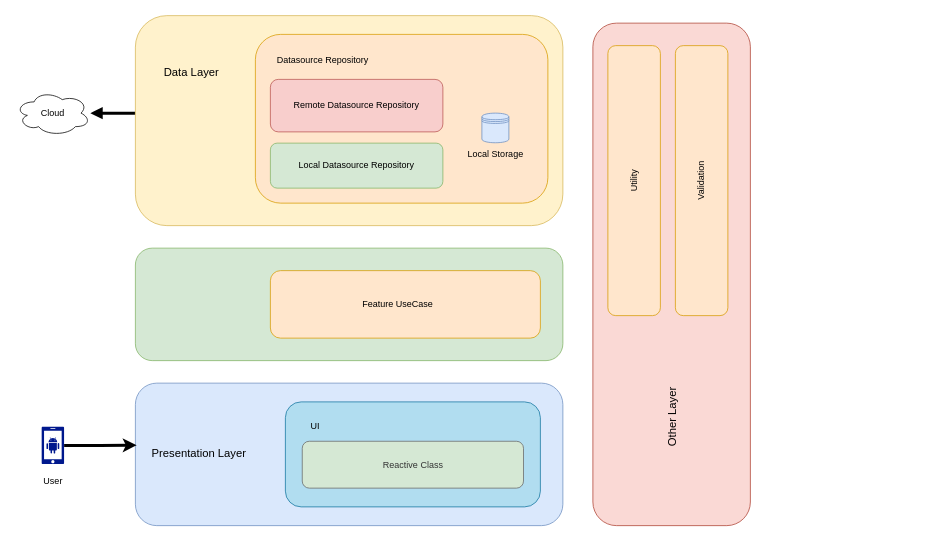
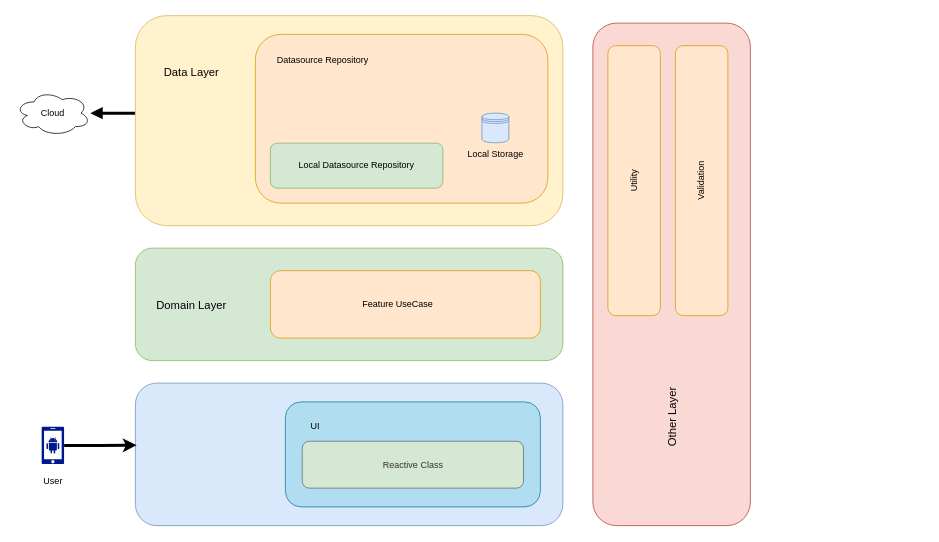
  <mxCell id="0" />
  <mxCell id="1" parent="0" />
  <mxCell id="2" style="edgeStyle=orthogonalEdgeStyle;rounded=0;orthogonalLoop=1;jettySize=auto;html=1;strokeWidth=4;startArrow=block;startFill=1;endArrow=none;endFill=0;" parent="1" source="3" edge="1"><mxGeometry relative="1" as="geometry"><mxPoint x="180" y="150" as="targetPoint" /></mxGeometry></mxCell>
  <mxCell id="3" value="Cloud" style="ellipse;shape=cloud;whiteSpace=wrap;html=1;align=center;" parent="1" vertex="1"><mxGeometry x="20" y="120" width="100" height="60" as="geometry" /></mxCell>
  <mxCell id="4" value="" style="group" parent="1" vertex="1" connectable="0"><mxGeometry x="180" y="20" width="570" height="280" as="geometry" /></mxCell>
  <mxCell id="5" value="" style="group" parent="4" vertex="1" connectable="0"><mxGeometry width="570" height="280" as="geometry" /></mxCell>
  <mxCell id="6" value="" style="rounded=1;whiteSpace=wrap;html=1;fillColor=#fff2cc;strokeColor=#d6b656;" parent="5" vertex="1"><mxGeometry width="570" height="280" as="geometry" /></mxCell>
  <mxCell id="7" value="" style="rounded=1;whiteSpace=wrap;html=1;fillColor=#ffe6cc;strokeColor=#d79b00;" parent="5" vertex="1"><mxGeometry x="160" y="25" width="390" height="225" as="geometry" /></mxCell>
  <mxCell id="8" value="&lt;font style=&quot;font-size: 15px;&quot;&gt;Data Layer&lt;/font&gt;" style="text;html=1;align=center;verticalAlign=middle;whiteSpace=wrap;rounded=0;" parent="5" vertex="1"><mxGeometry x="20" y="60" width="110" height="30" as="geometry" /></mxCell>
- <mxCell id="9" value="Remote Datasource Repository" style="rounded=1;whiteSpace=wrap;html=1;fillColor=#f8cecc;strokeColor=#b85450;" parent="5" vertex="1"><mxGeometry x="180" y="85" width="230" height="70" as="geometry" /></mxCell>
  <mxCell id="10" value="Local Datasource Repository" style="rounded=1;whiteSpace=wrap;html=1;fillColor=#d5e8d4;strokeColor=#82b366;" parent="5" vertex="1"><mxGeometry x="180" y="170" width="230" height="60" as="geometry" /></mxCell>
  <mxCell id="11" value="Datasource Repository" style="text;html=1;align=center;verticalAlign=middle;whiteSpace=wrap;rounded=0;" parent="5" vertex="1"><mxGeometry x="180" y="45" width="140" height="30" as="geometry" /></mxCell>
  <mxCell id="12" value="" style="group" parent="5" vertex="1" connectable="0"><mxGeometry x="430" y="130" width="100" height="69.5" as="geometry" /></mxCell>
  <mxCell id="13" value="" style="shape=datastore;whiteSpace=wrap;html=1;fillColor=#dae8fc;strokeColor=#6c8ebf;" parent="12" vertex="1"><mxGeometry x="32" width="36" height="39.5" as="geometry" /></mxCell>
  <mxCell id="14" value="Local Storage" style="text;html=1;align=center;verticalAlign=middle;resizable=0;points=[];autosize=1;strokeColor=none;fillColor=none;" parent="12" vertex="1"><mxGeometry y="39.5" width="100" height="30" as="geometry" /></mxCell>
  <mxCell id="15" value="" style="rounded=1;whiteSpace=wrap;html=1;fillColor=#d5e8d4;strokeColor=#82b366;" parent="1" vertex="1"><mxGeometry x="180" y="330" width="570" height="150" as="geometry" /></mxCell>
  <mxCell id="16" value="" style="rounded=1;whiteSpace=wrap;html=1;fillColor=#ffe6cc;strokeColor=#d79b00;" parent="1" vertex="1"><mxGeometry x="360" y="360" width="360" height="90" as="geometry" /></mxCell>
+ <mxCell id="17" value="&lt;font style=&quot;font-size: 15px;&quot;&gt;Domain Layer&lt;/font&gt;" style="text;html=1;align=center;verticalAlign=middle;whiteSpace=wrap;rounded=0;" parent="1" vertex="1"><mxGeometry x="200" y="390" width="110" height="30" as="geometry" /></mxCell>
  <mxCell id="18" value="Feature UseCase" style="text;html=1;align=center;verticalAlign=middle;whiteSpace=wrap;rounded=0;" parent="1" vertex="1"><mxGeometry x="460" y="390" width="140" height="30" as="geometry" /></mxCell>
  <mxCell id="19" value="" style="group" parent="1" vertex="1" connectable="0"><mxGeometry x="180" y="510" width="570" height="190" as="geometry" /></mxCell>
  <mxCell id="20" value="" style="rounded=1;whiteSpace=wrap;html=1;fillColor=#dae8fc;strokeColor=#6c8ebf;" parent="19" vertex="1"><mxGeometry width="570" height="190" as="geometry" /></mxCell>
  <mxCell id="21" value="" style="rounded=1;whiteSpace=wrap;html=1;fillColor=#b1ddf0;strokeColor=#10739e;" parent="19" vertex="1"><mxGeometry x="200" y="25" width="340" height="140" as="geometry" /></mxCell>
- <mxCell id="22" value="&lt;font style=&quot;font-size: 15px;&quot;&gt;Presentation Layer&lt;/font&gt;" style="text;html=1;align=center;verticalAlign=middle;whiteSpace=wrap;rounded=0;" parent="19" vertex="1"><mxGeometry x="20" y="77.5" width="130" height="30" as="geometry" /></mxCell>
  <mxCell id="23" value="UI" style="text;html=1;align=center;verticalAlign=middle;whiteSpace=wrap;rounded=0;fillColor=none;" parent="19" vertex="1"><mxGeometry x="200" y="45" width="80" height="25" as="geometry" /></mxCell>
  <mxCell id="24" value="Reactive Class" style="rounded=1;whiteSpace=wrap;html=1;fillColor=#d5e8d4;strokeColor=#666666;fontColor=#333333;" parent="19" vertex="1"><mxGeometry x="222.5" y="77.5" width="295" height="62.5" as="geometry" /></mxCell>
  <mxCell id="25" value="" style="group" parent="1" vertex="1" connectable="0"><mxGeometry x="45" y="568" width="50" height="88" as="geometry" /></mxCell>
  <mxCell id="26" value="" style="sketch=0;aspect=fixed;pointerEvents=1;shadow=0;dashed=0;html=1;strokeColor=none;labelPosition=center;verticalLabelPosition=bottom;verticalAlign=top;align=center;fillColor=#00188D;shape=mxgraph.mscae.enterprise.android_phone" parent="25" vertex="1"><mxGeometry x="10" width="30" height="50" as="geometry" /></mxCell>
  <mxCell id="27" value="User" style="text;html=1;align=center;verticalAlign=middle;resizable=0;points=[];autosize=1;strokeColor=none;fillColor=none;" parent="25" vertex="1"><mxGeometry y="58" width="50" height="30" as="geometry" /></mxCell>
  <mxCell id="28" style="edgeStyle=orthogonalEdgeStyle;rounded=0;orthogonalLoop=1;jettySize=auto;html=1;entryX=0.003;entryY=0.436;entryDx=0;entryDy=0;entryPerimeter=0;strokeWidth=4;" parent="1" source="26" target="20" edge="1"><mxGeometry relative="1" as="geometry" /></mxCell>
  <mxCell id="29" value="" style="group;rotation=-90;" parent="1" vertex="1" connectable="0"><mxGeometry x="560" y="260" width="670" height="210" as="geometry" /></mxCell>
  <mxCell id="30" value="" style="rounded=1;whiteSpace=wrap;html=1;rotation=-90;fillColor=#fad9d5;strokeColor=#ae4132;" parent="29" vertex="1"><mxGeometry width="670" height="210" as="geometry" /></mxCell>
  <mxCell id="31" value="&lt;font style=&quot;font-size: 15px;&quot;&gt;Other Layer&lt;/font&gt;" style="text;html=1;align=center;verticalAlign=middle;whiteSpace=wrap;rounded=0;rotation=-90;" parent="29" vertex="1"><mxGeometry x="270" y="280" width="130" height="30" as="geometry" /></mxCell>
  <mxCell id="32" value="Utility" style="rounded=1;whiteSpace=wrap;html=1;fillColor=#ffe6cc;strokeColor=#d79b00;rotation=-90;" parent="29" vertex="1"><mxGeometry x="105" y="-55" width="360" height="70" as="geometry" /></mxCell>
  <mxCell id="33" value="Validation" style="rounded=1;whiteSpace=wrap;html=1;fillColor=#ffe6cc;strokeColor=#d79b00;rotation=-90;" parent="29" vertex="1"><mxGeometry x="195" y="-55" width="360" height="70" as="geometry" /></mxCell>
